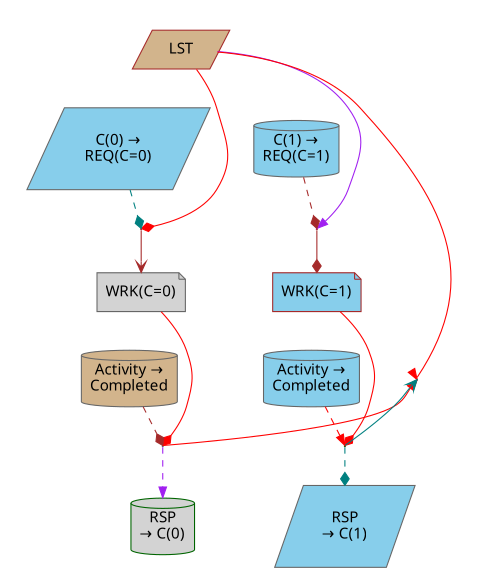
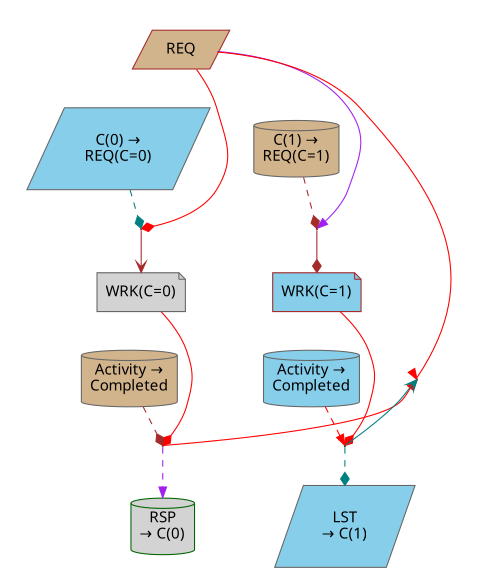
  digraph {
    color=white
    concentrate=true
    fontname="sans-serif"
    node [color=gray40 fillcolor=skyblue fontname="sans-serif" shape=point style=filled]
    edge [fontname="sans-serif" arrowhead=diamond color=red]
-   n1 [color=brown fillcolor=tan label=LST shape=parallelogram]
+   n1 [color=brown fillcolor=tan label=REQ shape=parallelogram]
    n2 [label="C(0) &#8594;\nREQ(C=0)" shape=parallelogram]
    T_0_18446744073709551615 [color=brown fillcolor=tan height=0.015 width=0.015]
-   n4 [label="C(1) &#8594;\nREQ(C=1)" shape=cylinder]
+   n4 [fillcolor=tan label="C(1) &#8594;\nREQ(C=1)" shape=cylinder]
    T_1_18446744073709551615 [color=brown fillcolor=tan height=0.015 width=0.015]
    n6 [fillcolor=lightgrey label="WRK(C=0)" shape=note]
    n7 [fillcolor=tan label="Activity &#8594;\nCompleted" shape=cylinder]
    T_2_18446744073709551615 [fillcolor=lightgrey height=0.015 width=0.015]
    n9 [color=brown label="WRK(C=1)" shape=note]
    n10 [label="Activity &#8594;\nCompleted" shape=cylinder]
    T_3_18446744073709551615 [color=darkgreen fillcolor=lightgrey height=0.015 width=0.015]
    n12 [color=darkgreen fillcolor=lightgrey label="RSP\n&#8594; C(0)" shape=cylinder]
-   n13 [label="RSP\n&#8594; C(1)" shape=parallelogram]
+   n13 [label="LST\n&#8594; C(1)" shape=parallelogram]
    subgraph cluster_1 {
      subgraph cluster_2 {
        n1
        n2
        T_0_18446744073709551615
      }
      subgraph cluster_3 {
        n4
        T_1_18446744073709551615
      }
    }
    subgraph cluster_4 {
      subgraph cluster_5 {
        n6
        n7
        T_2_18446744073709551615
      }
    }
    subgraph cluster_6 {
      subgraph cluster_7 {
        n9
        n10
        T_3_18446744073709551615
      }
    }
    n1 -> n2 [style=invis arrowhead="" color=""]
    n1 -> T_0_18446744073709551615 [direction=forward]
    n1 -> n4 [style=invis arrowhead="" color=""]
    n1 -> T_1_18446744073709551615 [arrowhead=normal color=purple direction=forward]
    n2 -> T_0_18446744073709551615 [color=teal style=dashed]
    T_0_18446744073709551615 -> n6 [arrowhead=vee color=brown constraint=true]
    n4 -> T_1_18446744073709551615 [color=brown style=dashed]
    T_1_18446744073709551615 -> n9 [color=brown constraint=true]
    n6 -> n7 [style=invis arrowhead="" color=""]
    n6 -> T_2_18446744073709551615 [direction=forward]
    n7 -> T_2_18446744073709551615 [color=brown style=dashed]
    T_2_18446744073709551615 -> n1 [arrowhead=normal constraint=false]
    T_2_18446744073709551615 -> n12 [arrowhead=normal color=purple style=dashed]
    n9 -> n10 [style=invis arrowhead="" color=""]
    n9 -> T_3_18446744073709551615 [direction=forward]
    n10 -> T_3_18446744073709551615 [arrowhead=normal style=dashed]
    T_3_18446744073709551615 -> n1 [arrowhead=vee color=teal constraint=false]
    T_3_18446744073709551615 -> n13 [color=teal style=dashed]
  }
